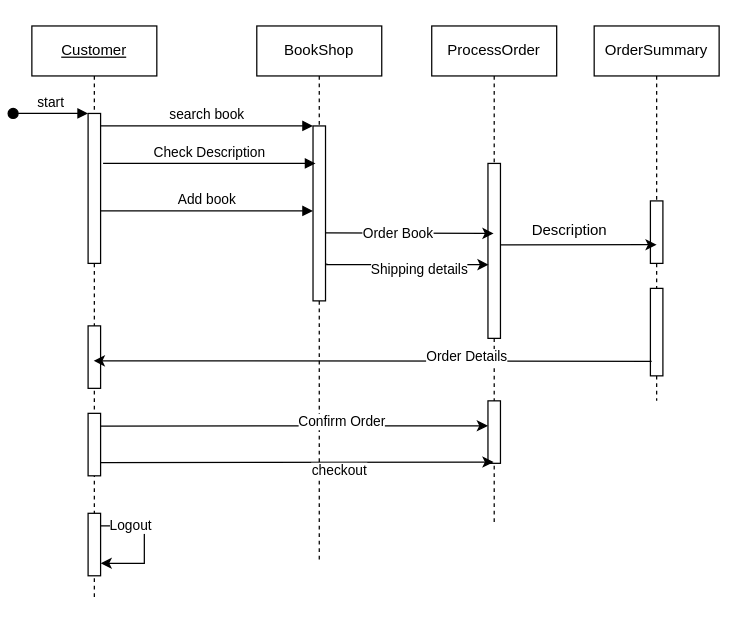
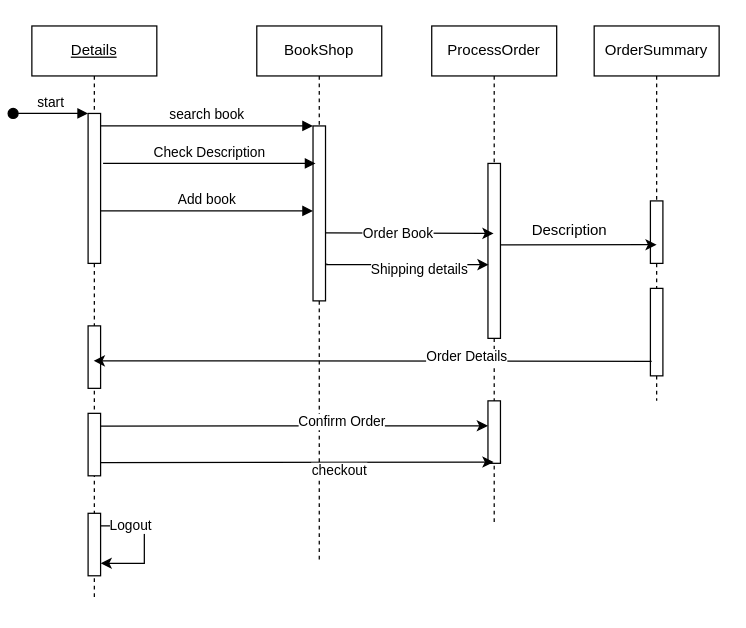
  <mxCell id="0" />
  <mxCell id="1" parent="0" />
- <mxCell id="2" value="&lt;u&gt;Customer&lt;/u&gt;" style="shape=umlLifeline;perimeter=lifelinePerimeter;whiteSpace=wrap;html=1;container=0;dropTarget=0;collapsible=0;recursiveResize=0;outlineConnect=0;portConstraint=eastwest;newEdgeStyle={&quot;edgeStyle&quot;:&quot;elbowEdgeStyle&quot;,&quot;elbow&quot;:&quot;vertical&quot;,&quot;curved&quot;:0,&quot;rounded&quot;:0};" parent="1" vertex="1"><mxGeometry x="20" y="20" width="100" height="460" as="geometry" /></mxCell>
+ <mxCell id="2" value="&lt;u&gt;Details&lt;/u&gt;" style="shape=umlLifeline;perimeter=lifelinePerimeter;whiteSpace=wrap;html=1;container=0;dropTarget=0;collapsible=0;recursiveResize=0;outlineConnect=0;portConstraint=eastwest;newEdgeStyle={&quot;edgeStyle&quot;:&quot;elbowEdgeStyle&quot;,&quot;elbow&quot;:&quot;vertical&quot;,&quot;curved&quot;:0,&quot;rounded&quot;:0};" parent="1" vertex="1"><mxGeometry x="20" y="20" width="100" height="460" as="geometry" /></mxCell>
  <mxCell id="3" value="" style="html=1;points=[];perimeter=orthogonalPerimeter;outlineConnect=0;targetShapes=umlLifeline;portConstraint=eastwest;newEdgeStyle={&quot;edgeStyle&quot;:&quot;elbowEdgeStyle&quot;,&quot;elbow&quot;:&quot;vertical&quot;,&quot;curved&quot;:0,&quot;rounded&quot;:0};" parent="2" vertex="1"><mxGeometry x="45" y="70" width="10" height="120" as="geometry" /></mxCell>
  <mxCell id="4" value="start" style="html=1;verticalAlign=bottom;startArrow=oval;endArrow=block;startSize=8;edgeStyle=elbowEdgeStyle;elbow=vertical;curved=0;rounded=0;" parent="2" target="3" edge="1"><mxGeometry relative="1" as="geometry"><mxPoint x="-15" y="70" as="sourcePoint" /></mxGeometry></mxCell>
  <mxCell id="5" value="" style="html=1;points=[];perimeter=orthogonalPerimeter;outlineConnect=0;targetShapes=umlLifeline;portConstraint=eastwest;newEdgeStyle={&quot;edgeStyle&quot;:&quot;elbowEdgeStyle&quot;,&quot;elbow&quot;:&quot;vertical&quot;,&quot;curved&quot;:0,&quot;rounded&quot;:0};" parent="2" vertex="1"><mxGeometry x="45" y="240" width="10" height="50" as="geometry" /></mxCell>
  <mxCell id="6" value="BookShop" style="shape=umlLifeline;perimeter=lifelinePerimeter;whiteSpace=wrap;html=1;container=0;dropTarget=0;collapsible=0;recursiveResize=0;outlineConnect=0;portConstraint=eastwest;newEdgeStyle={&quot;edgeStyle&quot;:&quot;elbowEdgeStyle&quot;,&quot;elbow&quot;:&quot;vertical&quot;,&quot;curved&quot;:0,&quot;rounded&quot;:0};" parent="1" vertex="1"><mxGeometry x="200" y="20" width="100" height="430" as="geometry" /></mxCell>
  <mxCell id="7" value="" style="html=1;points=[];perimeter=orthogonalPerimeter;outlineConnect=0;targetShapes=umlLifeline;portConstraint=eastwest;newEdgeStyle={&quot;edgeStyle&quot;:&quot;elbowEdgeStyle&quot;,&quot;elbow&quot;:&quot;vertical&quot;,&quot;curved&quot;:0,&quot;rounded&quot;:0};" parent="6" vertex="1"><mxGeometry x="45" y="80" width="10" height="140" as="geometry" /></mxCell>
  <mxCell id="8" value="search book" style="html=1;verticalAlign=bottom;endArrow=block;edgeStyle=elbowEdgeStyle;elbow=vertical;curved=0;rounded=0;" parent="1" source="3" target="7" edge="1"><mxGeometry relative="1" as="geometry"><mxPoint x="175" y="110" as="sourcePoint" /><Array as="points"><mxPoint x="160" y="100" /></Array></mxGeometry></mxCell>
  <mxCell id="9" value="ProcessOrder" style="shape=umlLifeline;perimeter=lifelinePerimeter;whiteSpace=wrap;html=1;container=0;dropTarget=0;collapsible=0;recursiveResize=0;outlineConnect=0;portConstraint=eastwest;newEdgeStyle={&quot;edgeStyle&quot;:&quot;elbowEdgeStyle&quot;,&quot;elbow&quot;:&quot;vertical&quot;,&quot;curved&quot;:0,&quot;rounded&quot;:0};" parent="1" vertex="1"><mxGeometry x="340" y="20" width="100" height="400" as="geometry" /></mxCell>
  <mxCell id="10" value="" style="html=1;points=[];perimeter=orthogonalPerimeter;outlineConnect=0;targetShapes=umlLifeline;portConstraint=eastwest;newEdgeStyle={&quot;edgeStyle&quot;:&quot;elbowEdgeStyle&quot;,&quot;elbow&quot;:&quot;vertical&quot;,&quot;curved&quot;:0,&quot;rounded&quot;:0};" parent="9" vertex="1"><mxGeometry x="45" y="110" width="10" height="140" as="geometry" /></mxCell>
  <mxCell id="11" value="" style="html=1;points=[];perimeter=orthogonalPerimeter;outlineConnect=0;targetShapes=umlLifeline;portConstraint=eastwest;newEdgeStyle={&quot;edgeStyle&quot;:&quot;elbowEdgeStyle&quot;,&quot;elbow&quot;:&quot;vertical&quot;,&quot;curved&quot;:0,&quot;rounded&quot;:0};" parent="9" vertex="1"><mxGeometry x="45" y="300" width="10" height="50" as="geometry" /></mxCell>
  <mxCell id="12" value="Add book" style="html=1;verticalAlign=bottom;endArrow=block;edgeStyle=elbowEdgeStyle;elbow=vertical;curved=0;rounded=0;" parent="1" edge="1"><mxGeometry relative="1" as="geometry"><mxPoint x="75" y="168" as="sourcePoint" /><Array as="points"><mxPoint x="160" y="168" /></Array><mxPoint x="245" y="168" as="targetPoint" /></mxGeometry></mxCell>
  <mxCell id="13" value="" style="edgeStyle=elbowEdgeStyle;rounded=0;orthogonalLoop=1;jettySize=auto;html=1;elbow=vertical;curved=0;" parent="1" edge="1"><mxGeometry relative="1" as="geometry"><mxPoint x="255" y="185.667" as="sourcePoint" /><mxPoint x="389.5" y="185.667" as="targetPoint" /></mxGeometry></mxCell>
  <mxCell id="14" value="Order Book" style="edgeLabel;html=1;align=center;verticalAlign=middle;resizable=0;points=[];" parent="13" vertex="1" connectable="0"><mxGeometry x="-0.157" y="1" relative="1" as="geometry"><mxPoint x="1" as="offset" /></mxGeometry></mxCell>
  <mxCell id="15" value="Check Description" style="html=1;verticalAlign=bottom;endArrow=block;edgeStyle=elbowEdgeStyle;elbow=vertical;curved=0;rounded=0;" parent="1" edge="1"><mxGeometry relative="1" as="geometry"><mxPoint x="77" y="130" as="sourcePoint" /><Array as="points"><mxPoint x="162" y="130" /></Array><mxPoint x="247" y="130" as="targetPoint" /></mxGeometry></mxCell>
  <mxCell id="16" value="" style="edgeStyle=elbowEdgeStyle;rounded=0;orthogonalLoop=1;jettySize=auto;html=1;elbow=vertical;curved=0;" parent="1" edge="1"><mxGeometry relative="1" as="geometry"><mxPoint x="256" y="210" as="sourcePoint" /><mxPoint x="385.5" y="211.667" as="targetPoint" /></mxGeometry></mxCell>
  <mxCell id="17" value="Shipping details" style="edgeLabel;html=1;align=center;verticalAlign=middle;resizable=0;points=[];" parent="16" vertex="1" connectable="0"><mxGeometry x="0.132" y="-3" relative="1" as="geometry"><mxPoint as="offset" /></mxGeometry></mxCell>
  <mxCell id="18" value="OrderSummary" style="shape=umlLifeline;perimeter=lifelinePerimeter;whiteSpace=wrap;html=1;container=0;dropTarget=0;collapsible=0;recursiveResize=0;outlineConnect=0;portConstraint=eastwest;newEdgeStyle={&quot;edgeStyle&quot;:&quot;elbowEdgeStyle&quot;,&quot;elbow&quot;:&quot;vertical&quot;,&quot;curved&quot;:0,&quot;rounded&quot;:0};" parent="1" vertex="1"><mxGeometry x="470" y="20" width="100" height="300" as="geometry" /></mxCell>
  <mxCell id="19" value="" style="html=1;points=[];perimeter=orthogonalPerimeter;outlineConnect=0;targetShapes=umlLifeline;portConstraint=eastwest;newEdgeStyle={&quot;edgeStyle&quot;:&quot;elbowEdgeStyle&quot;,&quot;elbow&quot;:&quot;vertical&quot;,&quot;curved&quot;:0,&quot;rounded&quot;:0};" parent="18" vertex="1"><mxGeometry x="45" y="140" width="10" height="50" as="geometry" /></mxCell>
  <mxCell id="20" value="" style="html=1;points=[];perimeter=orthogonalPerimeter;outlineConnect=0;targetShapes=umlLifeline;portConstraint=eastwest;newEdgeStyle={&quot;edgeStyle&quot;:&quot;elbowEdgeStyle&quot;,&quot;elbow&quot;:&quot;vertical&quot;,&quot;curved&quot;:0,&quot;rounded&quot;:0};" parent="18" vertex="1"><mxGeometry x="45" y="210" width="10" height="70" as="geometry" /></mxCell>
  <mxCell id="21" value="" style="edgeStyle=elbowEdgeStyle;rounded=0;orthogonalLoop=1;jettySize=auto;html=1;elbow=vertical;curved=0;" parent="1" edge="1"><mxGeometry relative="1" as="geometry"><mxPoint x="395" y="195.111" as="sourcePoint" /><mxPoint x="520" y="195" as="targetPoint" /></mxGeometry></mxCell>
  <mxCell id="22" value="Description" style="text;html=1;align=center;verticalAlign=middle;resizable=0;points=[];autosize=1;strokeColor=none;fillColor=none;" parent="1" vertex="1"><mxGeometry x="395" y="169" width="110" height="30" as="geometry" /></mxCell>
  <mxCell id="23" value="" style="edgeStyle=elbowEdgeStyle;rounded=0;orthogonalLoop=1;jettySize=auto;html=1;elbow=vertical;curved=0;" parent="1" target="2" edge="1"><mxGeometry relative="1" as="geometry"><mxPoint x="516" y="288.364" as="sourcePoint" /><mxPoint x="90" y="284" as="targetPoint" /></mxGeometry></mxCell>
  <mxCell id="24" value="Order Details" style="edgeLabel;html=1;align=center;verticalAlign=middle;resizable=0;points=[];" parent="23" vertex="1" connectable="0"><mxGeometry x="-0.335" y="-4" relative="1" as="geometry"><mxPoint as="offset" /></mxGeometry></mxCell>
  <mxCell id="25" value="" style="edgeStyle=elbowEdgeStyle;rounded=0;orthogonalLoop=1;jettySize=auto;html=1;elbow=vertical;curved=0;" parent="1" edge="1"><mxGeometry relative="1" as="geometry"><mxPoint x="75" y="340.143" as="sourcePoint" /><mxPoint x="385" y="340.143" as="targetPoint" /></mxGeometry></mxCell>
  <mxCell id="26" value="Confirm Order" style="edgeLabel;html=1;align=center;verticalAlign=middle;resizable=0;points=[];" parent="25" vertex="1" connectable="0"><mxGeometry x="0.24" y="4" relative="1" as="geometry"><mxPoint x="1" as="offset" /></mxGeometry></mxCell>
  <mxCell id="27" value="" style="edgeStyle=elbowEdgeStyle;rounded=0;orthogonalLoop=1;jettySize=auto;html=1;elbow=vertical;curved=0;" parent="1" edge="1"><mxGeometry relative="1" as="geometry"><mxPoint x="75" y="369.429" as="sourcePoint" /><mxPoint x="389.5" y="369.429" as="targetPoint" /></mxGeometry></mxCell>
  <mxCell id="28" value="checkout" style="edgeLabel;html=1;align=center;verticalAlign=middle;resizable=0;points=[];" parent="27" vertex="1" connectable="0"><mxGeometry x="0.366" y="-6" relative="1" as="geometry"><mxPoint x="-24" as="offset" /></mxGeometry></mxCell>
  <mxCell id="29" value="" style="edgeStyle=elbowEdgeStyle;rounded=0;orthogonalLoop=1;jettySize=auto;html=1;elbow=vertical;curved=0;" parent="1" source="32" target="32" edge="1"><mxGeometry relative="1" as="geometry"><mxPoint x="130" y="450" as="sourcePoint" /><mxPoint x="100" y="450" as="targetPoint" /><Array as="points"><mxPoint x="110" y="420" /></Array></mxGeometry></mxCell>
  <mxCell id="30" value="Logout" style="edgeLabel;html=1;align=center;verticalAlign=middle;resizable=0;points=[];" parent="29" vertex="1" connectable="0"><mxGeometry x="-0.616" y="1" relative="1" as="geometry"><mxPoint x="4" as="offset" /></mxGeometry></mxCell>
  <mxCell id="31" value="" style="html=1;points=[];perimeter=orthogonalPerimeter;outlineConnect=0;targetShapes=umlLifeline;portConstraint=eastwest;newEdgeStyle={&quot;edgeStyle&quot;:&quot;elbowEdgeStyle&quot;,&quot;elbow&quot;:&quot;vertical&quot;,&quot;curved&quot;:0,&quot;rounded&quot;:0};" parent="1" vertex="1"><mxGeometry x="65" y="330" width="10" height="50" as="geometry" /></mxCell>
  <mxCell id="32" value="" style="html=1;points=[];perimeter=orthogonalPerimeter;outlineConnect=0;targetShapes=umlLifeline;portConstraint=eastwest;newEdgeStyle={&quot;edgeStyle&quot;:&quot;elbowEdgeStyle&quot;,&quot;elbow&quot;:&quot;vertical&quot;,&quot;curved&quot;:0,&quot;rounded&quot;:0};" parent="1" vertex="1"><mxGeometry x="65" y="410" width="10" height="50" as="geometry" /></mxCell>
